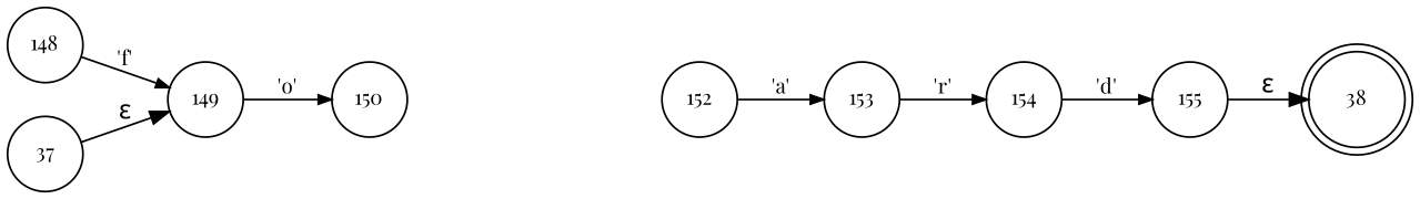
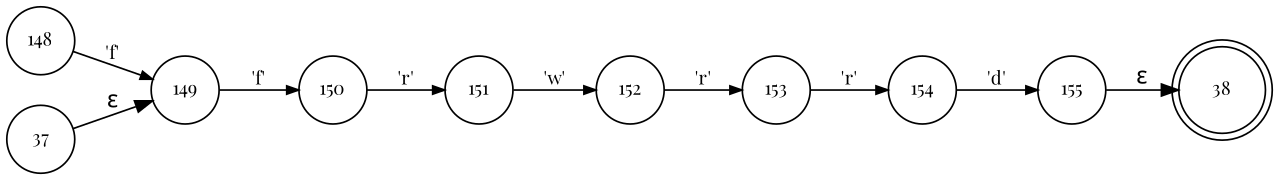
  digraph {
    fontname="Playfair Display"
    rankdir=LR
    node [fixedsize=true fontname="Playfair Display" fontsize=11 shape=circle peripheries=1]
    edge [arrowhead=normal arrowsize=.7 fontname="Playfair Display" fontsize=11]
    n1 [label=38 shape=doublecircle width=.6 peripheries=""]
    n2 [label=148 width=.55]
    n3 [label=149 width=.55]
    n4 [label=150 width=.55]
    n5 [label=37 width=.55]
+   n6 [label=151 width=.55]
    n7 [label=152 width=.55]
    n8 [label=153 width=.55]
    n9 [label=154 width=.55]
    n10 [label=155 width=.55]
    n2 -> n3 [label="'f'"]
-   n3 -> n4 [label="'o'"]
+   n3 -> n4 [label="'f'"]
+   n4 -> n6 [label="'r'"]
    n5 -> n3 [label="&epsilon;" arrowhead="" arrowsize="" fontsize=""]
-   n7 -> n8 [label="'a'"]
+   n6 -> n7 [label="'w'"]
+   n7 -> n8 [label="'r'"]
    n8 -> n9 [label="'r'"]
    n9 -> n10 [label="'d'"]
    n10 -> n1 [label="&epsilon;" arrowhead="" arrowsize="" fontsize=""]
  }
